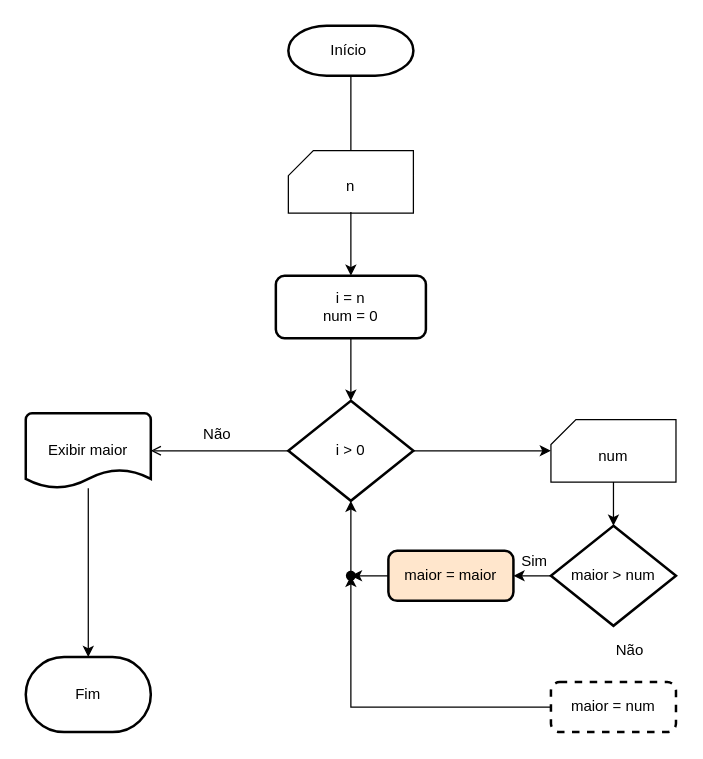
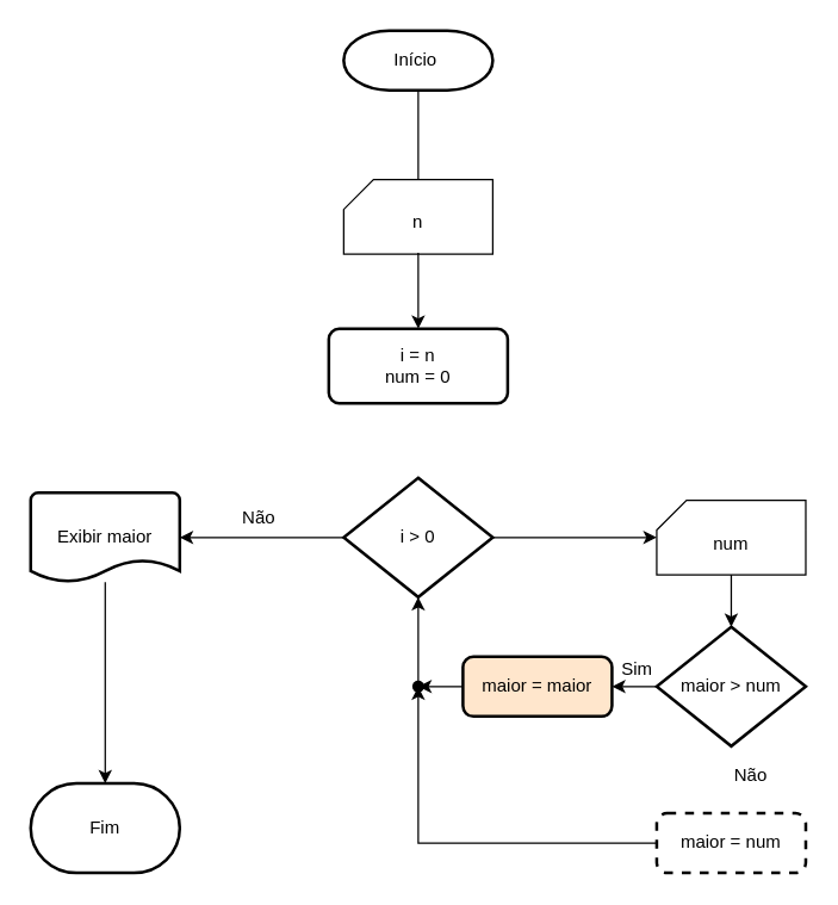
  <mxCell id="0" />
  <mxCell id="1" parent="0" />
  <mxCell id="2" value="" style="edgeStyle=orthogonalEdgeStyle;rounded=0;orthogonalLoop=1;jettySize=auto;html=1;" edge="1" parent="1" source="3" target="6"><mxGeometry relative="1" as="geometry" /></mxCell>
  <mxCell id="3" value="Início&amp;nbsp;" style="strokeWidth=2;html=1;shape=mxgraph.flowchart.terminator;whiteSpace=wrap;" vertex="1" parent="1"><mxGeometry x="230" y="20" width="100" height="40" as="geometry" /></mxCell>
  <mxCell id="4" value="" style="verticalLabelPosition=bottom;verticalAlign=top;html=1;shape=card;whiteSpace=wrap;size=20;arcSize=12;" vertex="1" parent="1"><mxGeometry x="230" y="120" width="100" height="50" as="geometry" /></mxCell>
  <mxCell id="5" value="" style="edgeStyle=orthogonalEdgeStyle;rounded=0;orthogonalLoop=1;jettySize=auto;html=1;" edge="1" parent="1" source="6" target="8"><mxGeometry relative="1" as="geometry" /></mxCell>
  <mxCell id="6" value="n" style="text;strokeColor=none;align=center;fillColor=none;html=1;verticalAlign=middle;whiteSpace=wrap;rounded=0;" vertex="1" parent="1"><mxGeometry x="245" y="129" width="70" height="40" as="geometry" /></mxCell>
- <mxCell id="7" value="" style="edgeStyle=orthogonalEdgeStyle;rounded=0;orthogonalLoop=1;jettySize=auto;html=1;" edge="1" parent="1" source="8" target="11"><mxGeometry relative="1" as="geometry" /></mxCell>
  <mxCell id="8" value="i = n&lt;div&gt;num = 0&lt;/div&gt;" style="rounded=1;whiteSpace=wrap;html=1;absoluteArcSize=1;arcSize=14;strokeWidth=2;" vertex="1" parent="1"><mxGeometry x="220" y="220" width="120" height="50" as="geometry" /></mxCell>
- <mxCell id="9" value="" style="edgeStyle=orthogonalEdgeStyle;rounded=0;orthogonalLoop=1;jettySize=auto;html=1;endArrow=open;" edge="1" parent="1" source="11" target="13"><mxGeometry relative="1" as="geometry" /></mxCell>
+ <mxCell id="9" value="" style="edgeStyle=orthogonalEdgeStyle;rounded=0;orthogonalLoop=1;jettySize=auto;html=1;" edge="1" parent="1" source="11" target="13"><mxGeometry relative="1" as="geometry" /></mxCell>
  <mxCell id="10" value="" style="edgeStyle=orthogonalEdgeStyle;rounded=0;orthogonalLoop=1;jettySize=auto;html=1;" edge="1" parent="1" source="11" target="15"><mxGeometry relative="1" as="geometry" /></mxCell>
  <mxCell id="11" value="i &amp;gt; 0" style="strokeWidth=2;html=1;shape=mxgraph.flowchart.decision;whiteSpace=wrap;" vertex="1" parent="1"><mxGeometry x="230" y="320" width="100" height="80" as="geometry" /></mxCell>
  <mxCell id="12" style="edgeStyle=orthogonalEdgeStyle;rounded=0;orthogonalLoop=1;jettySize=auto;html=1;" edge="1" parent="1" source="13" target="28"><mxGeometry relative="1" as="geometry" /></mxCell>
  <mxCell id="13" value="Exibir maior" style="strokeWidth=2;html=1;shape=mxgraph.flowchart.document2;whiteSpace=wrap;size=0.25;" vertex="1" parent="1"><mxGeometry x="20" y="330" width="100" height="60" as="geometry" /></mxCell>
  <mxCell id="14" value="Não&amp;nbsp;" style="text;strokeColor=none;align=center;fillColor=none;html=1;verticalAlign=middle;whiteSpace=wrap;rounded=0;" vertex="1" parent="1"><mxGeometry x="140" y="327" width="70" height="40" as="geometry" /></mxCell>
  <mxCell id="15" value="" style="verticalLabelPosition=bottom;verticalAlign=top;html=1;shape=card;whiteSpace=wrap;size=20;arcSize=12;" vertex="1" parent="1"><mxGeometry x="440" y="335" width="100" height="50" as="geometry" /></mxCell>
  <mxCell id="16" value="" style="edgeStyle=orthogonalEdgeStyle;rounded=0;orthogonalLoop=1;jettySize=auto;html=1;" edge="1" parent="1" source="17" target="19"><mxGeometry relative="1" as="geometry"><Array as="points"><mxPoint x="500" y="360" /></Array></mxGeometry></mxCell>
  <mxCell id="17" value="num" style="text;strokeColor=none;align=center;fillColor=none;html=1;verticalAlign=middle;whiteSpace=wrap;rounded=0;" vertex="1" parent="1"><mxGeometry x="455" y="345" width="70" height="40" as="geometry" /></mxCell>
  <mxCell id="18" value="" style="edgeStyle=orthogonalEdgeStyle;rounded=0;orthogonalLoop=1;jettySize=auto;html=1;" edge="1" parent="1" source="19" target="22"><mxGeometry relative="1" as="geometry" /></mxCell>
  <mxCell id="19" value="maior &amp;gt; num" style="strokeWidth=2;html=1;shape=mxgraph.flowchart.decision;whiteSpace=wrap;" vertex="1" parent="1"><mxGeometry x="440" y="420" width="100" height="80" as="geometry" /></mxCell>
  <mxCell id="20" value="maior = num" style="rounded=1;whiteSpace=wrap;html=1;absoluteArcSize=1;arcSize=14;strokeWidth=2;dashed=1;" vertex="1" parent="1"><mxGeometry x="440" y="545" width="100" height="40" as="geometry" /></mxCell>
  <mxCell id="21" value="" style="edgeStyle=orthogonalEdgeStyle;rounded=0;orthogonalLoop=1;jettySize=auto;html=1;" edge="1" parent="1" source="22" target="24"><mxGeometry relative="1" as="geometry" /></mxCell>
  <mxCell id="22" value="maior = maior" style="rounded=1;whiteSpace=wrap;html=1;absoluteArcSize=1;arcSize=14;strokeWidth=2;fillColor=#ffe6cc;" vertex="1" parent="1"><mxGeometry x="310" y="440" width="100" height="40" as="geometry" /></mxCell>
  <mxCell id="23" value="" style="edgeStyle=orthogonalEdgeStyle;rounded=0;orthogonalLoop=1;jettySize=auto;html=1;" edge="1" parent="1" source="24" target="11"><mxGeometry relative="1" as="geometry" /></mxCell>
  <mxCell id="24" value="" style="shape=waypoint;sketch=0;size=6;pointerEvents=1;points=[];fillColor=default;resizable=0;rotatable=0;perimeter=centerPerimeter;snapToPoint=1;rounded=1;arcSize=14;strokeWidth=2;" vertex="1" parent="1"><mxGeometry x="270" y="450" width="20" height="20" as="geometry" /></mxCell>
  <mxCell id="25" style="edgeStyle=orthogonalEdgeStyle;rounded=0;orthogonalLoop=1;jettySize=auto;html=1;entryX=0.25;entryY=1.15;entryDx=0;entryDy=0;entryPerimeter=0;" edge="1" parent="1" source="20" target="24"><mxGeometry relative="1" as="geometry" /></mxCell>
  <mxCell id="26" value="Não&amp;nbsp;" style="text;strokeColor=none;align=center;fillColor=none;html=1;verticalAlign=middle;whiteSpace=wrap;rounded=0;" vertex="1" parent="1"><mxGeometry x="470" y="500" width="70" height="40" as="geometry" /></mxCell>
  <mxCell id="27" value="Sim" style="text;strokeColor=none;align=center;fillColor=none;html=1;verticalAlign=middle;whiteSpace=wrap;rounded=0;" vertex="1" parent="1"><mxGeometry x="392" y="429" width="70" height="40" as="geometry" /></mxCell>
  <mxCell id="28" value="Fim" style="strokeWidth=2;html=1;shape=mxgraph.flowchart.terminator;whiteSpace=wrap;" vertex="1" parent="1"><mxGeometry x="20" y="525" width="100" height="60" as="geometry" /></mxCell>
